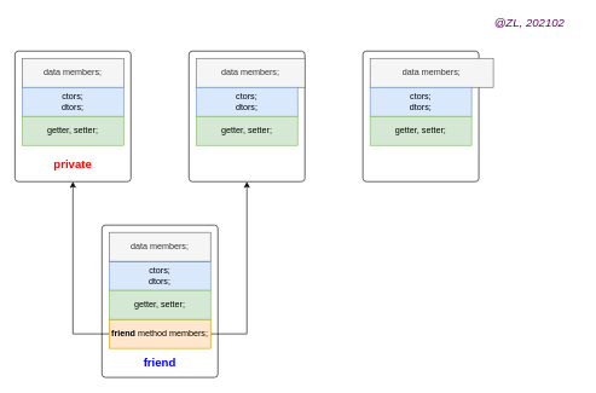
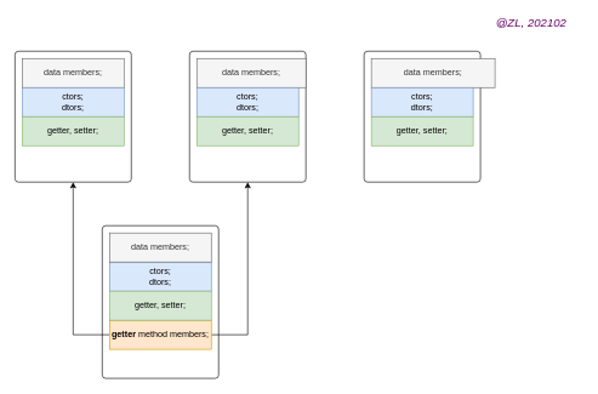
  <mxCell id="0" />
  <mxCell id="1" parent="0" />
  <mxCell id="2" value="" style="rounded=1;whiteSpace=wrap;html=1;arcSize=3;" parent="1" vertex="1"><mxGeometry x="20" y="70" width="160" height="180" as="geometry" /></mxCell>
  <mxCell id="3" value="data members;" style="rounded=0;whiteSpace=wrap;html=1;fillColor=#f5f5f5;strokeColor=#666666;fontColor=#333333;" parent="1" vertex="1"><mxGeometry x="30" y="80" width="140" height="40" as="geometry" /></mxCell>
  <mxCell id="4" value="ctors;&lt;br&gt;dtors;" style="rounded=0;whiteSpace=wrap;html=1;fillColor=#dae8fc;strokeColor=#6c8ebf;" parent="1" vertex="1"><mxGeometry x="30" y="120" width="140" height="40" as="geometry" /></mxCell>
  <mxCell id="5" style="edgeStyle=orthogonalEdgeStyle;rounded=0;orthogonalLoop=1;jettySize=auto;html=1;exitX=0.5;exitY=1;exitDx=0;exitDy=0;" parent="1" source="4" target="4" edge="1"><mxGeometry relative="1" as="geometry" /></mxCell>
  <mxCell id="6" value="getter, setter;" style="rounded=0;whiteSpace=wrap;html=1;fillColor=#d5e8d4;strokeColor=#82b366;" parent="1" vertex="1"><mxGeometry x="30" y="160" width="140" height="40" as="geometry" /></mxCell>
- <mxCell id="7" value="private" style="text;html=1;strokeColor=none;fillColor=none;align=center;verticalAlign=middle;whiteSpace=wrap;rounded=0;fontStyle=1;fontSize=16;fontColor=#FF0000;" parent="1" vertex="1"><mxGeometry x="50" y="210" width="100" height="30" as="geometry" /></mxCell>
  <mxCell id="8" value="" style="rounded=1;whiteSpace=wrap;html=1;arcSize=3;" parent="1" vertex="1"><mxGeometry x="260" y="70" width="160" height="180" as="geometry" /></mxCell>
  <mxCell id="9" value="data members;" style="rounded=0;whiteSpace=wrap;html=1;fillColor=#f5f5f5;strokeColor=#666666;fontColor=#333333;" parent="1" vertex="1"><mxGeometry x="270" y="80" width="150" height="40" as="geometry" /></mxCell>
  <mxCell id="10" value="ctors;&lt;br&gt;dtors;" style="rounded=0;whiteSpace=wrap;html=1;fillColor=#dae8fc;strokeColor=#6c8ebf;" parent="1" vertex="1"><mxGeometry x="270" y="120" width="140" height="40" as="geometry" /></mxCell>
  <mxCell id="11" style="edgeStyle=orthogonalEdgeStyle;rounded=0;orthogonalLoop=1;jettySize=auto;html=1;exitX=0.5;exitY=1;exitDx=0;exitDy=0;" parent="1" source="10" target="10" edge="1"><mxGeometry relative="1" as="geometry" /></mxCell>
  <mxCell id="12" value="getter, setter;" style="rounded=0;whiteSpace=wrap;html=1;fillColor=#d5e8d4;strokeColor=#82b366;" parent="1" vertex="1"><mxGeometry x="270" y="160" width="140" height="40" as="geometry" /></mxCell>
  <mxCell id="13" value="" style="rounded=1;whiteSpace=wrap;html=1;arcSize=3;" parent="1" vertex="1"><mxGeometry x="500" y="70" width="160" height="180" as="geometry" /></mxCell>
  <mxCell id="14" value="data members;" style="rounded=0;whiteSpace=wrap;html=1;fillColor=#f5f5f5;strokeColor=#666666;fontColor=#333333;" parent="1" vertex="1"><mxGeometry x="510" y="80" width="170" height="40" as="geometry" /></mxCell>
  <mxCell id="15" value="ctors;&lt;br&gt;dtors;" style="rounded=0;whiteSpace=wrap;html=1;fillColor=#dae8fc;strokeColor=#6c8ebf;" parent="1" vertex="1"><mxGeometry x="510" y="120" width="140" height="40" as="geometry" /></mxCell>
  <mxCell id="16" style="edgeStyle=orthogonalEdgeStyle;rounded=0;orthogonalLoop=1;jettySize=auto;html=1;exitX=0.5;exitY=1;exitDx=0;exitDy=0;" parent="1" source="15" target="15" edge="1"><mxGeometry relative="1" as="geometry" /></mxCell>
  <mxCell id="17" value="getter, setter;" style="rounded=0;whiteSpace=wrap;html=1;fillColor=#d5e8d4;strokeColor=#82b366;" parent="1" vertex="1"><mxGeometry x="510" y="160" width="140" height="40" as="geometry" /></mxCell>
  <mxCell id="18" value="" style="rounded=1;whiteSpace=wrap;html=1;arcSize=3;" parent="1" vertex="1"><mxGeometry x="140" y="310" width="160" height="210" as="geometry" /></mxCell>
  <mxCell id="19" style="edgeStyle=orthogonalEdgeStyle;rounded=0;orthogonalLoop=1;jettySize=auto;html=1;exitX=1;exitY=0.5;exitDx=0;exitDy=0;fontSize=16;fontColor=#0000FF;" parent="1" source="21" target="8" edge="1"><mxGeometry relative="1" as="geometry" /></mxCell>
  <mxCell id="20" style="edgeStyle=orthogonalEdgeStyle;rounded=0;orthogonalLoop=1;jettySize=auto;html=1;exitX=0;exitY=0.5;exitDx=0;exitDy=0;entryX=0.5;entryY=1;entryDx=0;entryDy=0;fontSize=16;fontColor=#0000FF;" parent="1" source="21" target="2" edge="1"><mxGeometry relative="1" as="geometry" /></mxCell>
- <mxCell id="21" value="&lt;b&gt;friend &lt;/b&gt;method members;" style="rounded=0;whiteSpace=wrap;html=1;fillColor=#ffe6cc;strokeColor=#d79b00;" parent="1" vertex="1"><mxGeometry x="150" y="440" width="140" height="40" as="geometry" /></mxCell>
+ <mxCell id="21" value="&lt;b&gt;getter &lt;/b&gt;method members;" style="rounded=0;whiteSpace=wrap;html=1;fillColor=#ffe6cc;strokeColor=#d79b00;" parent="1" vertex="1"><mxGeometry x="150" y="440" width="140" height="40" as="geometry" /></mxCell>
  <mxCell id="22" value="ctors;&lt;br&gt;dtors;" style="rounded=0;whiteSpace=wrap;html=1;fillColor=#dae8fc;strokeColor=#6c8ebf;" parent="1" vertex="1"><mxGeometry x="150" y="360" width="140" height="40" as="geometry" /></mxCell>
  <mxCell id="23" style="edgeStyle=orthogonalEdgeStyle;rounded=0;orthogonalLoop=1;jettySize=auto;html=1;exitX=0.5;exitY=1;exitDx=0;exitDy=0;" parent="1" source="22" target="22" edge="1"><mxGeometry relative="1" as="geometry" /></mxCell>
  <mxCell id="24" value="getter, setter;" style="rounded=0;whiteSpace=wrap;html=1;fillColor=#d5e8d4;strokeColor=#82b366;" parent="1" vertex="1"><mxGeometry x="150" y="400" width="140" height="40" as="geometry" /></mxCell>
- <mxCell id="25" value="friend" style="text;html=1;strokeColor=none;fillColor=none;align=center;verticalAlign=middle;whiteSpace=wrap;rounded=0;fontStyle=1;fontSize=16;fontColor=#0000FF;" parent="1" vertex="1"><mxGeometry x="170" y="484" width="100" height="30" as="geometry" /></mxCell>
  <mxCell id="26" value="data members;" style="rounded=0;whiteSpace=wrap;html=1;fillColor=#f5f5f5;strokeColor=#666666;fontColor=#333333;" parent="1" vertex="1"><mxGeometry x="150" y="320" width="140" height="40" as="geometry" /></mxCell>
  <mxCell id="27" value="@ZL, 202102" style="text;html=1;strokeColor=none;fillColor=none;align=center;verticalAlign=middle;whiteSpace=wrap;rounded=0;fontSize=16;fontStyle=2;fontColor=#660066;" parent="1" vertex="1"><mxGeometry x="660" y="20" width="140" height="20" as="geometry" /></mxCell>
